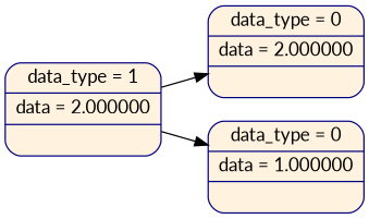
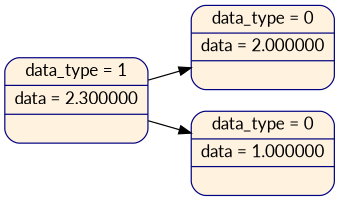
  digraph {
    rankdir=LR
    fontname=Lato
    node [color=navy fillcolor="#fff3e0" rank=1 shape=Mrecord style=filled fontname=Lato]
    edge [fontname=Lato]
-   n1 [label=" data_type = 1 | data = 2.000000 | " rank=0]
+   n1 [label=" data_type = 1 | data = 2.300000 | " rank=0]
    n2 [label=" data_type = 0 | data = 2.000000 | "]
    n3 [label=" data_type = 0 | data = 1.000000 | "]
    n1 -> n2
    n1 -> n3
  }
